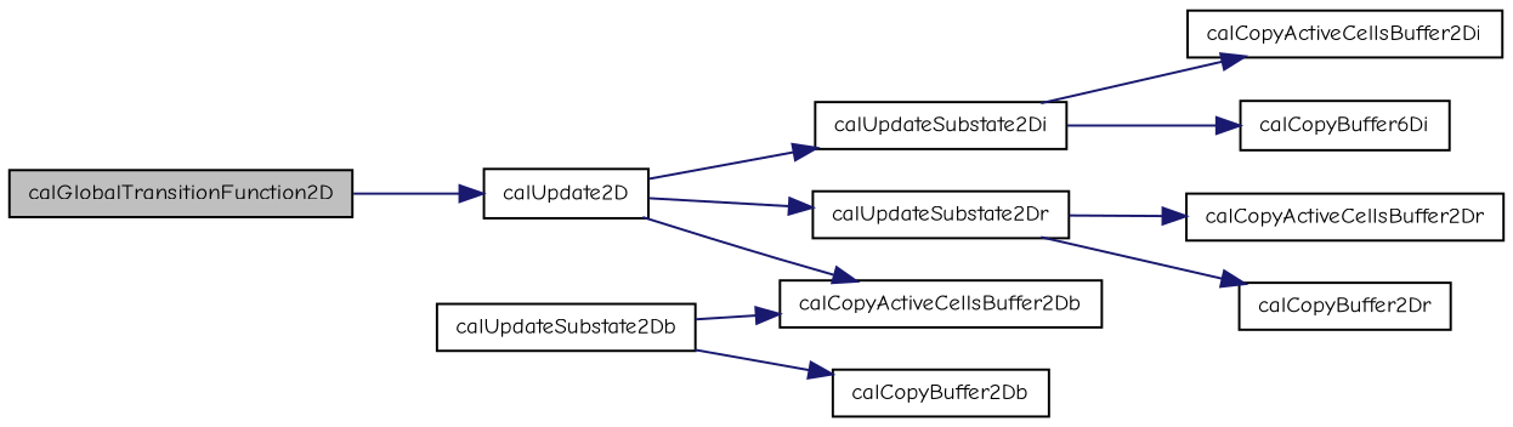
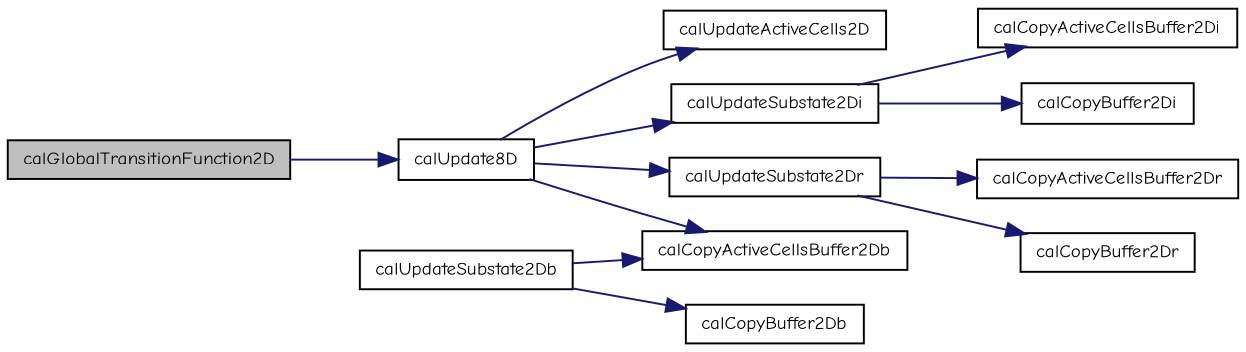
  digraph {
    fontname="Comic Neue"
    rankdir=LR
    node [color=black fillcolor=white fontname="Comic Neue" fontsize=10 shape=record style=filled]
    edge [color=midnightblue fontname="Comic Neue" fontsize=10 labelfontname=Helvetica labelfontsize=10 style=solid]
    n1 [fillcolor=grey75 fontcolor=black height=0.2 label=calGlobalTransitionFunction2D width=0.4]
-   n2 [height=0.2 label=calUpdate2D width=0.4]
+   n2 [height=0.2 label=calUpdate8D width=0.4]
+   n3 [height=0.2 label=calUpdateActiveCells2D width=0.4]
    n4 [height=0.2 label=calUpdateSubstate2Di width=0.4]
    n5 [height=0.2 label=calUpdateSubstate2Dr width=0.4]
    n6 [height=0.2 label=calCopyActiveCellsBuffer2Db width=0.4]
    n7 [height=0.2 label=calUpdateSubstate2Db width=0.4]
    n8 [height=0.2 label=calCopyBuffer2Db width=0.4]
    n9 [height=0.2 label=calCopyActiveCellsBuffer2Di width=0.4]
-   n10 [height=0.2 label=calCopyBuffer6Di width=0.4]
+   n10 [height=0.2 label=calCopyBuffer2Di width=0.4]
    n11 [height=0.2 label=calCopyActiveCellsBuffer2Dr width=0.4]
    n12 [height=0.2 label=calCopyBuffer2Dr width=0.4]
    n1 -> n2
+   n2 -> n3
    n2 -> n4
    n2 -> n5
    n2 -> n6
    n4 -> n9
    n4 -> n10
    n5 -> n11
    n5 -> n12
    n7 -> n6
    n7 -> n8
  }
